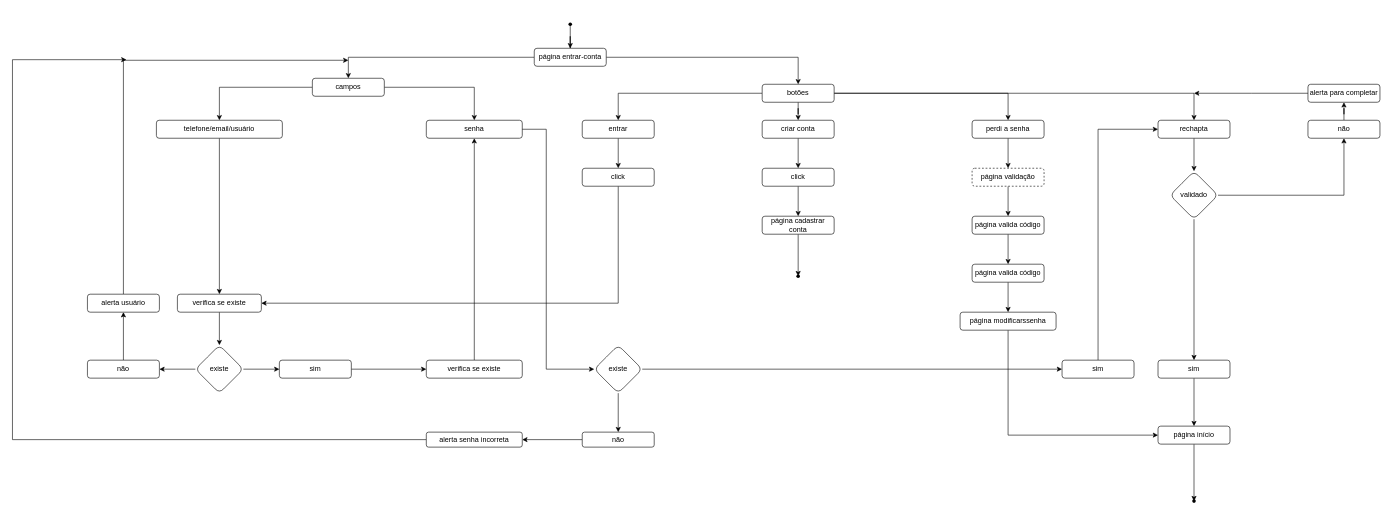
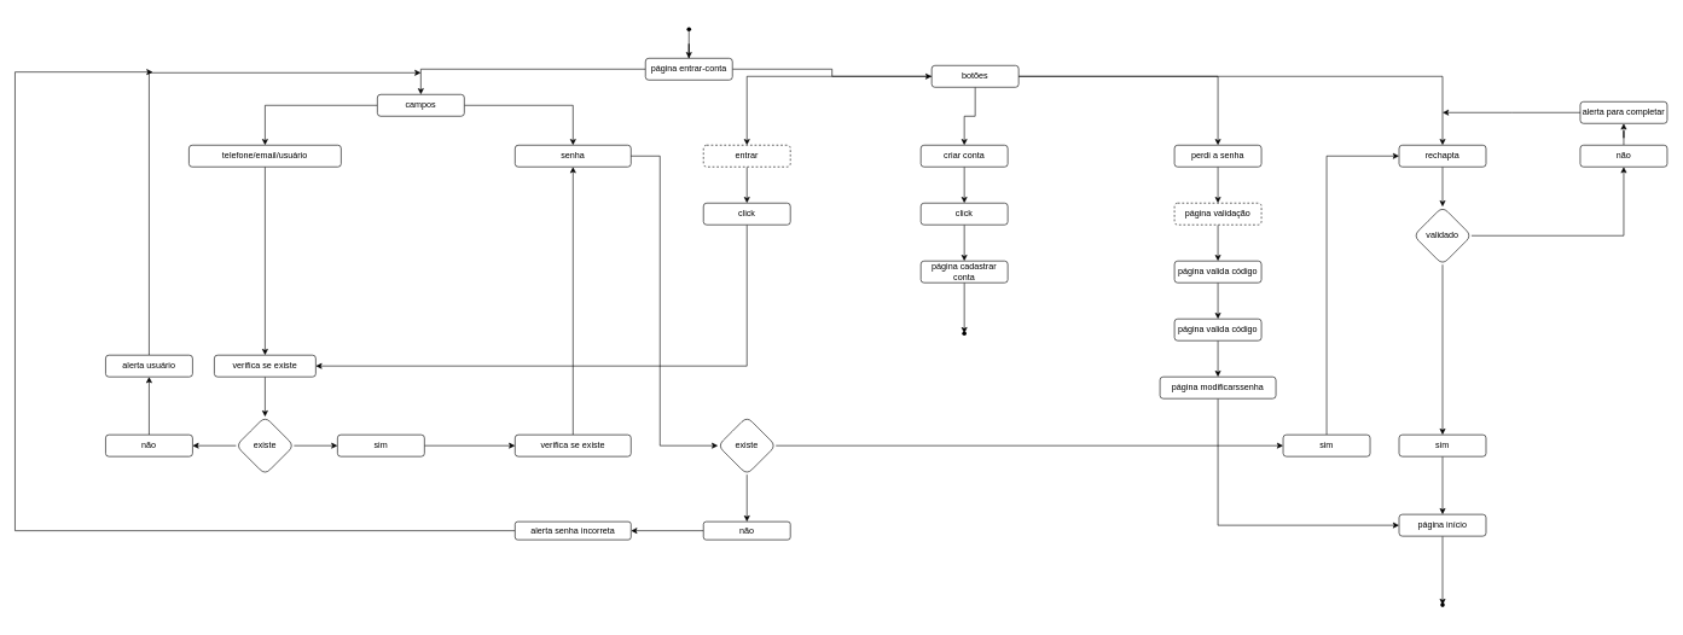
  <mxCell id="0" />
  <mxCell id="1" parent="0" />
  <mxCell id="2" style="edgeStyle=orthogonalEdgeStyle;rounded=0;orthogonalLoop=1;jettySize=auto;html=1;" edge="1" parent="1" source="3" target="6"><mxGeometry relative="1" as="geometry"><mxPoint x="950" y="120" as="targetPoint" /></mxGeometry></mxCell>
  <mxCell id="3" value="" style="shape=waypoint;sketch=0;fillStyle=solid;size=6;pointerEvents=1;points=[];fillColor=none;resizable=0;rotatable=0;perimeter=centerPerimeter;snapToPoint=1;" vertex="1" parent="1"><mxGeometry x="930" y="20" width="40" height="40" as="geometry" /></mxCell>
  <mxCell id="4" style="edgeStyle=orthogonalEdgeStyle;rounded=0;orthogonalLoop=1;jettySize=auto;html=1;" edge="1" parent="1" source="6" target="9"><mxGeometry relative="1" as="geometry"><mxPoint x="580" y="160" as="targetPoint" /></mxGeometry></mxCell>
  <mxCell id="5" style="edgeStyle=orthogonalEdgeStyle;rounded=0;orthogonalLoop=1;jettySize=auto;html=1;" edge="1" parent="1" source="6" target="14"><mxGeometry relative="1" as="geometry"><mxPoint x="1270" y="120" as="targetPoint" /></mxGeometry></mxCell>
  <mxCell id="6" value="página entrar-conta" style="rounded=1;whiteSpace=wrap;html=1;" vertex="1" parent="1"><mxGeometry x="890" y="80" width="120" height="30" as="geometry" /></mxCell>
  <mxCell id="7" style="edgeStyle=orthogonalEdgeStyle;rounded=0;orthogonalLoop=1;jettySize=auto;html=1;" edge="1" parent="1" source="9" target="16"><mxGeometry relative="1" as="geometry"><mxPoint y="250" as="targetPoint" x="470" /></mxGeometry></mxCell>
  <mxCell id="8" style="edgeStyle=orthogonalEdgeStyle;rounded=0;orthogonalLoop=1;jettySize=auto;html=1;" edge="1" parent="1" source="9" target="17"><mxGeometry relative="1" as="geometry"><mxPoint x="790" y="200" as="targetPoint" /></mxGeometry></mxCell>
  <mxCell id="9" value="campos" style="rounded=1;whiteSpace=wrap;html=1;" vertex="1" parent="1"><mxGeometry x="520" y="130" width="120" height="30" as="geometry" /></mxCell>
  <mxCell id="10" style="edgeStyle=orthogonalEdgeStyle;rounded=0;orthogonalLoop=1;jettySize=auto;html=1;" edge="1" parent="1" source="14" target="19"><mxGeometry relative="1" as="geometry"><mxPoint x="1030" y="200" as="targetPoint" /></mxGeometry></mxCell>
  <mxCell id="11" style="edgeStyle=orthogonalEdgeStyle;rounded=0;orthogonalLoop=1;jettySize=auto;html=1;" edge="1" parent="1" source="14" target="21"><mxGeometry relative="1" as="geometry"><mxPoint x="1150" y="200" as="targetPoint" /></mxGeometry></mxCell>
  <mxCell id="12" style="edgeStyle=orthogonalEdgeStyle;rounded=0;orthogonalLoop=1;jettySize=auto;html=1;" edge="1" parent="1" source="14" target="23"><mxGeometry relative="1" as="geometry"><mxPoint x="1470" y="200" as="targetPoint" /></mxGeometry></mxCell>
  <mxCell id="13" style="edgeStyle=orthogonalEdgeStyle;rounded=0;orthogonalLoop=1;jettySize=auto;html=1;" edge="1" parent="1" source="14" target="63"><mxGeometry relative="1" as="geometry"><mxPoint x="1990" y="200" as="targetPoint" /></mxGeometry></mxCell>
- <mxCell id="14" value="botões" style="rounded=1;whiteSpace=wrap;html=1;" vertex="1" parent="1"><mxGeometry x="1270" y="140" width="120" height="30" as="geometry" /></mxCell>
+ <mxCell id="14" value="botões" style="rounded=1;whiteSpace=wrap;html=1;" vertex="1" parent="1"><mxGeometry x="1285" y="90" width="120" height="30" as="geometry" /></mxCell>
  <mxCell id="15" value="" style="edgeStyle=orthogonalEdgeStyle;rounded=0;orthogonalLoop=1;jettySize=auto;html=1;" edge="1" parent="1" source="16" target="32"><mxGeometry relative="1" as="geometry" /></mxCell>
  <mxCell id="16" value="telefone/email/usuário" style="rounded=1;whiteSpace=wrap;html=1;" vertex="1" parent="1"><mxGeometry x="260" y="200" width="210" height="30" as="geometry" /></mxCell>
  <mxCell id="17" value="senha" style="rounded=1;whiteSpace=wrap;html=1;" vertex="1" parent="1"><mxGeometry x="710" y="200" width="160" height="30" as="geometry" /></mxCell>
  <mxCell id="18" value="" style="edgeStyle=orthogonalEdgeStyle;rounded=0;orthogonalLoop=1;jettySize=auto;html=1;" edge="1" parent="1" source="19" target="28"><mxGeometry relative="1" as="geometry" /></mxCell>
- <mxCell id="19" value="entrar" style="rounded=1;whiteSpace=wrap;html=1;" vertex="1" parent="1"><mxGeometry x="970" y="200" width="120" height="30" as="geometry" /></mxCell>
+ <mxCell id="19" value="entrar" style="rounded=1;whiteSpace=wrap;html=1;dashed=1;" vertex="1" parent="1"><mxGeometry x="970" y="200" width="120" height="30" as="geometry" /></mxCell>
  <mxCell id="20" value="" style="edgeStyle=orthogonalEdgeStyle;rounded=0;orthogonalLoop=1;jettySize=auto;html=1;" edge="1" parent="1" source="21" target="30"><mxGeometry relative="1" as="geometry" /></mxCell>
  <mxCell id="21" value="criar conta" style="rounded=1;whiteSpace=wrap;html=1;" vertex="1" parent="1"><mxGeometry x="1270" y="200" width="120" height="30" as="geometry" /></mxCell>
  <mxCell id="22" style="edgeStyle=orthogonalEdgeStyle;rounded=0;orthogonalLoop=1;jettySize=auto;html=1;" edge="1" parent="1" source="23" target="55"><mxGeometry relative="1" as="geometry"><mxPoint x="1680" y="280" as="targetPoint" /></mxGeometry></mxCell>
  <mxCell id="23" value="perdi a senha" style="rounded=1;whiteSpace=wrap;html=1;" vertex="1" parent="1"><mxGeometry x="1620" y="200" width="120" height="30" as="geometry" /></mxCell>
  <mxCell id="24" value="" style="edgeStyle=orthogonalEdgeStyle;rounded=0;orthogonalLoop=1;jettySize=auto;html=1;" edge="1" parent="1" source="25" target="26"><mxGeometry relative="1" as="geometry" /></mxCell>
  <mxCell id="25" value="página cadastrar conta" style="rounded=1;whiteSpace=wrap;html=1;" vertex="1" parent="1"><mxGeometry x="1270" y="360" width="120" height="30" as="geometry" /></mxCell>
  <mxCell id="26" value="" style="shape=waypoint;size=6;pointerEvents=1;points=[];fillColor=#ffffff;resizable=0;rotatable=0;perimeter=centerPerimeter;snapToPoint=1;rounded=1;" vertex="1" parent="1"><mxGeometry x="1310" y="440" width="40" height="40" as="geometry" /></mxCell>
  <mxCell id="27" style="edgeStyle=orthogonalEdgeStyle;rounded=0;orthogonalLoop=1;jettySize=auto;html=1;entryX=1;entryY=0.5;entryDx=0;entryDy=0;" edge="1" parent="1" source="28" target="32"><mxGeometry relative="1" as="geometry"><Array as="points"><mxPoint x="1030" y="505" /></Array></mxGeometry></mxCell>
  <mxCell id="28" value="click" style="rounded=1;whiteSpace=wrap;html=1;" vertex="1" parent="1"><mxGeometry x="970" y="280" width="120" height="30" as="geometry" /></mxCell>
  <mxCell id="29" value="" style="edgeStyle=orthogonalEdgeStyle;rounded=0;orthogonalLoop=1;jettySize=auto;html=1;" edge="1" parent="1" source="30" target="25"><mxGeometry relative="1" as="geometry" /></mxCell>
  <mxCell id="30" value="click" style="rounded=1;whiteSpace=wrap;html=1;" vertex="1" parent="1"><mxGeometry x="1270" y="280" width="120" height="30" as="geometry" /></mxCell>
  <mxCell id="31" value="" style="edgeStyle=orthogonalEdgeStyle;rounded=0;orthogonalLoop=1;jettySize=auto;html=1;" edge="1" parent="1" source="32" target="41"><mxGeometry relative="1" as="geometry" /></mxCell>
  <mxCell id="32" value="verifica se existe" style="rounded=1;whiteSpace=wrap;html=1;" vertex="1" parent="1"><mxGeometry x="295" y="490" width="140" height="30" as="geometry" /></mxCell>
  <mxCell id="33" value="" style="edgeStyle=orthogonalEdgeStyle;rounded=0;orthogonalLoop=1;jettySize=auto;html=1;exitX=1;exitY=0.5;exitDx=0;exitDy=0;" edge="1" parent="1" source="17" target="38"><mxGeometry relative="1" as="geometry"><Array as="points"><mxPoint x="910" y="215" /><mxPoint x="910" y="615" /></Array></mxGeometry></mxCell>
  <mxCell id="34" style="edgeStyle=orthogonalEdgeStyle;rounded=0;orthogonalLoop=1;jettySize=auto;html=1;entryX=0.5;entryY=1;entryDx=0;entryDy=0;" edge="1" parent="1" source="35" target="17"><mxGeometry relative="1" as="geometry" /></mxCell>
  <mxCell id="35" value="verifica se existe" style="rounded=1;whiteSpace=wrap;html=1;" vertex="1" parent="1"><mxGeometry x="710" y="600" width="160" height="30" as="geometry" /></mxCell>
  <mxCell id="36" value="" style="edgeStyle=orthogonalEdgeStyle;rounded=0;orthogonalLoop=1;jettySize=auto;html=1;" edge="1" parent="1" source="38" target="49"><mxGeometry relative="1" as="geometry" /></mxCell>
  <mxCell id="37" value="" style="edgeStyle=orthogonalEdgeStyle;rounded=0;orthogonalLoop=1;jettySize=auto;html=1;exitX=0.5;exitY=1;exitDx=0;exitDy=0;" edge="1" parent="1" source="38" target="51"><mxGeometry relative="1" as="geometry" /></mxCell>
  <mxCell id="38" value="existe" style="rhombus;whiteSpace=wrap;html=1;rounded=1;" vertex="1" parent="1"><mxGeometry x="990" y="575" width="80" height="80" as="geometry" /></mxCell>
  <mxCell id="39" value="" style="edgeStyle=orthogonalEdgeStyle;rounded=0;orthogonalLoop=1;jettySize=auto;html=1;" edge="1" parent="1" source="41" target="43"><mxGeometry relative="1" as="geometry" /></mxCell>
  <mxCell id="40" value="" style="edgeStyle=orthogonalEdgeStyle;rounded=0;orthogonalLoop=1;jettySize=auto;html=1;" edge="1" parent="1" source="41" target="45"><mxGeometry relative="1" as="geometry" /></mxCell>
  <mxCell id="41" value="existe" style="rhombus;whiteSpace=wrap;html=1;rounded=1;" vertex="1" parent="1"><mxGeometry x="325" y="575" width="80" height="80" as="geometry" /></mxCell>
  <mxCell id="42" style="edgeStyle=orthogonalEdgeStyle;rounded=0;orthogonalLoop=1;jettySize=auto;html=1;entryX=0;entryY=0.5;entryDx=0;entryDy=0;" edge="1" parent="1" source="43" target="35"><mxGeometry relative="1" as="geometry" /></mxCell>
  <mxCell id="43" value="sim" style="whiteSpace=wrap;html=1;rounded=1;" vertex="1" parent="1"><mxGeometry x="465" y="600" width="120" height="30" as="geometry" /></mxCell>
  <mxCell id="44" value="" style="edgeStyle=orthogonalEdgeStyle;rounded=0;orthogonalLoop=1;jettySize=auto;html=1;" edge="1" parent="1" source="45" target="47"><mxGeometry relative="1" as="geometry" /></mxCell>
  <mxCell id="45" value="não" style="whiteSpace=wrap;html=1;rounded=1;" vertex="1" parent="1"><mxGeometry x="145" y="600" width="120" height="30" as="geometry" /></mxCell>
  <mxCell id="46" style="edgeStyle=orthogonalEdgeStyle;rounded=0;orthogonalLoop=1;jettySize=auto;html=1;" edge="1" parent="1" source="47"><mxGeometry relative="1" as="geometry"><mxPoint x="580" y="100" as="targetPoint" /><Array as="points"><mxPoint x="205" y="100" /></Array></mxGeometry></mxCell>
  <mxCell id="47" value="alerta usuário" style="whiteSpace=wrap;html=1;rounded=1;" vertex="1" parent="1"><mxGeometry x="145" y="490" width="120" height="30" as="geometry" /></mxCell>
  <mxCell id="48" style="edgeStyle=orthogonalEdgeStyle;rounded=0;orthogonalLoop=1;jettySize=auto;html=1;entryX=0;entryY=0.5;entryDx=0;entryDy=0;" edge="1" parent="1" source="49" target="63"><mxGeometry relative="1" as="geometry"><mxPoint x="1830" y="150" as="targetPoint" /><Array as="points"><mxPoint x="1830" y="215" /></Array></mxGeometry></mxCell>
  <mxCell id="49" value="sim" style="whiteSpace=wrap;html=1;rounded=1;" vertex="1" parent="1"><mxGeometry x="1770" y="600" width="120" height="30" as="geometry" /></mxCell>
  <mxCell id="50" value="" style="edgeStyle=orthogonalEdgeStyle;rounded=0;orthogonalLoop=1;jettySize=auto;html=1;" edge="1" parent="1" source="51" target="53"><mxGeometry relative="1" as="geometry" /></mxCell>
  <mxCell id="51" value="não" style="whiteSpace=wrap;html=1;rounded=1;" vertex="1" parent="1"><mxGeometry x="970" y="720" width="120" height="25" as="geometry" /></mxCell>
  <mxCell id="52" style="edgeStyle=orthogonalEdgeStyle;rounded=0;orthogonalLoop=1;jettySize=auto;html=1;" edge="1" parent="1" source="53"><mxGeometry relative="1" as="geometry"><mxPoint x="210" y="99" as="targetPoint" /><Array as="points"><mxPoint x="20" y="733" /><mxPoint x="20" y="99" /></Array></mxGeometry></mxCell>
  <mxCell id="53" value="alerta senha incorreta" style="whiteSpace=wrap;html=1;rounded=1;" vertex="1" parent="1"><mxGeometry x="710" y="720" width="160" height="25" as="geometry" /></mxCell>
  <mxCell id="54" value="" style="edgeStyle=orthogonalEdgeStyle;rounded=0;orthogonalLoop=1;jettySize=auto;html=1;" edge="1" parent="1" source="55" target="57"><mxGeometry relative="1" as="geometry" /></mxCell>
  <mxCell id="55" value="página validação" style="rounded=1;whiteSpace=wrap;html=1;dashed=1;" vertex="1" parent="1"><mxGeometry x="1620" y="280" width="120" height="30" as="geometry" /></mxCell>
  <mxCell id="56" value="" style="edgeStyle=orthogonalEdgeStyle;rounded=0;orthogonalLoop=1;jettySize=auto;html=1;" edge="1" parent="1" source="57" target="59"><mxGeometry relative="1" as="geometry" /></mxCell>
  <mxCell id="57" value="página valida código" style="rounded=1;whiteSpace=wrap;html=1;" vertex="1" parent="1"><mxGeometry x="1620" y="360" width="120" height="30" as="geometry" /></mxCell>
  <mxCell id="58" value="" style="edgeStyle=orthogonalEdgeStyle;rounded=0;orthogonalLoop=1;jettySize=auto;html=1;" edge="1" parent="1" source="59" target="61"><mxGeometry relative="1" as="geometry" /></mxCell>
  <mxCell id="59" value="página valida código" style="rounded=1;whiteSpace=wrap;html=1;" vertex="1" parent="1"><mxGeometry x="1620" y="440" width="120" height="30" as="geometry" /></mxCell>
  <mxCell id="60" style="edgeStyle=orthogonalEdgeStyle;rounded=0;orthogonalLoop=1;jettySize=auto;html=1;" edge="1" parent="1" source="61" target="74"><mxGeometry relative="1" as="geometry"><Array as="points"><mxPoint x="1680" y="725" /></Array></mxGeometry></mxCell>
  <mxCell id="61" value="página modificarssenha" style="rounded=1;whiteSpace=wrap;html=1;" vertex="1" parent="1"><mxGeometry x="1600" y="520" width="160" height="30" as="geometry" /></mxCell>
  <mxCell id="62" value="" style="edgeStyle=orthogonalEdgeStyle;rounded=0;orthogonalLoop=1;jettySize=auto;html=1;" edge="1" parent="1" source="63" target="66"><mxGeometry relative="1" as="geometry" /></mxCell>
  <mxCell id="63" value="rechapta" style="rounded=1;whiteSpace=wrap;html=1;" vertex="1" parent="1"><mxGeometry x="1930" y="200" width="120" height="30" as="geometry" /></mxCell>
  <mxCell id="64" value="" style="edgeStyle=orthogonalEdgeStyle;rounded=0;orthogonalLoop=1;jettySize=auto;html=1;" edge="1" parent="1" source="66" target="68"><mxGeometry relative="1" as="geometry" /></mxCell>
  <mxCell id="65" style="edgeStyle=orthogonalEdgeStyle;rounded=0;orthogonalLoop=1;jettySize=auto;html=1;" edge="1" parent="1" source="66" target="70"><mxGeometry relative="1" as="geometry"><mxPoint x="2120" y="440" as="targetPoint" /></mxGeometry></mxCell>
  <mxCell id="66" value="validado" style="rhombus;whiteSpace=wrap;html=1;rounded=1;" vertex="1" parent="1"><mxGeometry x="1950" y="285" width="80" height="80" as="geometry" /></mxCell>
  <mxCell id="67" value="" style="edgeStyle=orthogonalEdgeStyle;rounded=0;orthogonalLoop=1;jettySize=auto;html=1;" edge="1" parent="1" source="68" target="74"><mxGeometry relative="1" as="geometry" /></mxCell>
  <mxCell id="68" value="sim" style="rounded=1;whiteSpace=wrap;html=1;" vertex="1" parent="1"><mxGeometry x="1930" y="600" width="120" height="30" as="geometry" /></mxCell>
  <mxCell id="69" value="" style="edgeStyle=orthogonalEdgeStyle;rounded=0;orthogonalLoop=1;jettySize=auto;html=1;" edge="1" parent="1" source="70" target="72"><mxGeometry relative="1" as="geometry" /></mxCell>
  <mxCell id="70" value="não" style="rounded=1;whiteSpace=wrap;html=1;" vertex="1" parent="1"><mxGeometry x="2180" y="200" width="120" height="30" as="geometry" /></mxCell>
  <mxCell id="71" style="edgeStyle=orthogonalEdgeStyle;rounded=0;orthogonalLoop=1;jettySize=auto;html=1;" edge="1" parent="1" source="72"><mxGeometry relative="1" as="geometry"><mxPoint x="1990" y="155" as="targetPoint" /></mxGeometry></mxCell>
  <mxCell id="72" value="alerta para completar" style="rounded=1;whiteSpace=wrap;html=1;" vertex="1" parent="1"><mxGeometry x="2180" y="140" width="120" height="30" as="geometry" /></mxCell>
  <mxCell id="73" value="" style="edgeStyle=orthogonalEdgeStyle;rounded=0;orthogonalLoop=1;jettySize=auto;html=1;" edge="1" parent="1" source="74" target="75"><mxGeometry relative="1" as="geometry" /></mxCell>
  <mxCell id="74" value="página início" style="rounded=1;whiteSpace=wrap;html=1;" vertex="1" parent="1"><mxGeometry x="1930" y="710" width="120" height="30" as="geometry" /></mxCell>
  <mxCell id="75" value="" style="shape=waypoint;size=6;pointerEvents=1;points=[];fillColor=#ffffff;resizable=0;rotatable=0;perimeter=centerPerimeter;snapToPoint=1;rounded=1;" vertex="1" parent="1"><mxGeometry x="1970" y="815" width="40" height="40" as="geometry" /></mxCell>
